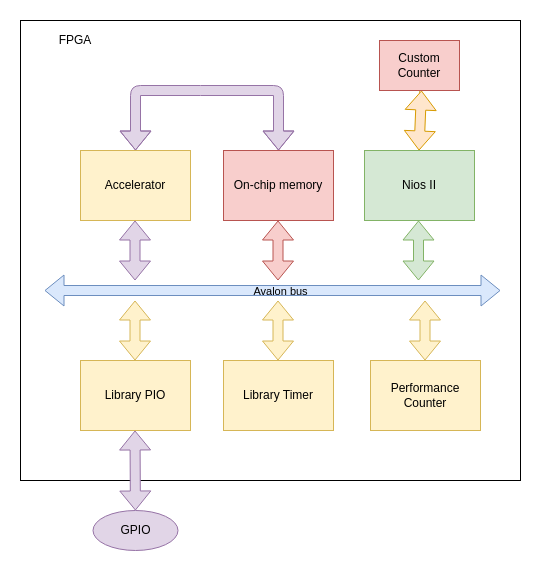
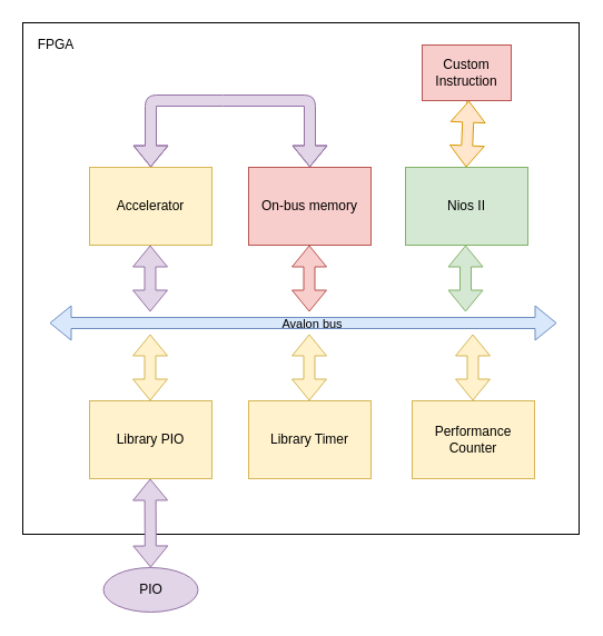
  <mxCell id="0" />
  <mxCell id="1" parent="0" />
  <mxCell id="2" value="" style="rounded=0;whiteSpace=wrap;html=1;align=left;verticalAlign=top;" parent="1" vertex="1"><mxGeometry x="20" y="20" width="500" height="460" as="geometry" /></mxCell>
  <mxCell id="3" value="" style="shape=flexArrow;endArrow=classic;startArrow=classic;html=1;fillColor=#dae8fc;strokeColor=#6c8ebf;" parent="1" edge="1"><mxGeometry width="50" height="50" relative="1" as="geometry"><mxPoint x="500" y="290" as="sourcePoint" /><mxPoint x="44" y="290" as="targetPoint" /></mxGeometry></mxCell>
  <mxCell id="4" value="Avalon bus" style="edgeLabel;html=1;align=center;verticalAlign=middle;resizable=0;points=[];labelBackgroundColor=none;" parent="3" vertex="1" connectable="0"><mxGeometry x="0.116" y="-3" relative="1" as="geometry"><mxPoint x="33" y="3" as="offset" /></mxGeometry></mxCell>
  <mxCell id="5" value="Nios II" style="rounded=0;whiteSpace=wrap;html=1;labelBackgroundColor=none;align=center;fillColor=#d5e8d4;strokeColor=#82b366;" parent="1" vertex="1"><mxGeometry x="364" y="150" width="110" height="70" as="geometry" /></mxCell>
  <mxCell id="6" value="" style="shape=flexArrow;endArrow=classic;startArrow=classic;html=1;entryX=0.5;entryY=1;entryDx=0;entryDy=0;fillColor=#d5e8d4;strokeColor=#82b366;" parent="1" edge="1"><mxGeometry width="50" height="50" relative="1" as="geometry"><mxPoint x="418" y="280" as="sourcePoint" /><mxPoint x="418" y="220" as="targetPoint" /></mxGeometry></mxCell>
- <mxCell id="7" value="On-chip memory" style="rounded=0;whiteSpace=wrap;html=1;labelBackgroundColor=none;align=center;fillColor=#f8cecc;strokeColor=#b85450;" parent="1" vertex="1"><mxGeometry x="223" y="150" width="110" height="70" as="geometry" /></mxCell>
+ <mxCell id="7" value="On-bus memory" style="rounded=0;whiteSpace=wrap;html=1;labelBackgroundColor=none;align=center;fillColor=#f8cecc;strokeColor=#b85450;" parent="1" vertex="1"><mxGeometry x="223" y="150" width="110" height="70" as="geometry" /></mxCell>
  <mxCell id="8" value="" style="shape=flexArrow;endArrow=classic;startArrow=classic;html=1;entryX=0.5;entryY=1;entryDx=0;entryDy=0;fillColor=#f8cecc;strokeColor=#b85450;" parent="1" edge="1"><mxGeometry width="50" height="50" relative="1" as="geometry"><mxPoint x="277.5" y="280" as="sourcePoint" /><mxPoint x="277.5" y="220" as="targetPoint" /></mxGeometry></mxCell>
  <mxCell id="9" value="" style="edgeStyle=orthogonalEdgeStyle;rounded=0;orthogonalLoop=1;jettySize=auto;html=1;fillColor=#fff2cc;strokeColor=#d6b656;endArrow=open;" parent="1" source="10" target="5" edge="1"><mxGeometry relative="1" as="geometry" /></mxCell>
- <mxCell id="10" value="Custom Counter" style="rounded=0;whiteSpace=wrap;html=1;labelBackgroundColor=none;align=center;fillColor=#f8cecc;strokeColor=#b85450;" parent="1" vertex="1"><mxGeometry x="379" y="40" width="80" height="50" as="geometry" /></mxCell>
+ <mxCell id="10" value="Custom Instruction" style="rounded=0;whiteSpace=wrap;html=1;labelBackgroundColor=none;align=center;fillColor=#f8cecc;strokeColor=#b85450;" parent="1" vertex="1"><mxGeometry x="379" y="40" width="80" height="50" as="geometry" /></mxCell>
  <mxCell id="11" value="" style="shape=flexArrow;endArrow=classic;startArrow=classic;html=1;fillColor=#ffe6cc;strokeColor=#d79b00;" parent="1" edge="1"><mxGeometry width="50" height="50" relative="1" as="geometry"><mxPoint x="418.5" y="150" as="sourcePoint" /><mxPoint x="421" y="90" as="targetPoint" /></mxGeometry></mxCell>
  <mxCell id="12" value="Library PIO" style="rounded=0;whiteSpace=wrap;html=1;labelBackgroundColor=none;align=center;fillColor=#fff2cc;strokeColor=#d6b656;" parent="1" vertex="1"><mxGeometry x="80" y="360" width="110" height="70" as="geometry" /></mxCell>
  <mxCell id="13" value="Library Timer" style="rounded=0;whiteSpace=wrap;html=1;labelBackgroundColor=none;align=center;fillColor=#fff2cc;strokeColor=#d6b656;" parent="1" vertex="1"><mxGeometry x="223" y="360" width="110" height="70" as="geometry" /></mxCell>
  <mxCell id="14" value="Performance Counter" style="rounded=0;whiteSpace=wrap;html=1;labelBackgroundColor=none;align=center;fillColor=#fff2cc;strokeColor=#d6b656;" parent="1" vertex="1"><mxGeometry x="370" y="360" width="110" height="70" as="geometry" /></mxCell>
  <mxCell id="15" value="" style="shape=flexArrow;endArrow=classic;startArrow=classic;html=1;entryX=0.5;entryY=1;entryDx=0;entryDy=0;fillColor=#fff2cc;strokeColor=#d6b656;" parent="1" edge="1"><mxGeometry width="50" height="50" relative="1" as="geometry"><mxPoint x="134.5" y="360" as="sourcePoint" /><mxPoint x="134.5" y="300" as="targetPoint" /></mxGeometry></mxCell>
  <mxCell id="16" value="" style="shape=flexArrow;endArrow=classic;startArrow=classic;html=1;entryX=0.5;entryY=1;entryDx=0;entryDy=0;fillColor=#fff2cc;strokeColor=#d6b656;" parent="1" edge="1"><mxGeometry width="50" height="50" relative="1" as="geometry"><mxPoint x="277.5" y="360" as="sourcePoint" /><mxPoint x="277.5" y="300" as="targetPoint" /></mxGeometry></mxCell>
  <mxCell id="17" value="" style="shape=flexArrow;endArrow=classic;startArrow=classic;html=1;entryX=0.5;entryY=1;entryDx=0;entryDy=0;fillColor=#fff2cc;strokeColor=#d6b656;" parent="1" edge="1"><mxGeometry width="50" height="50" relative="1" as="geometry"><mxPoint x="424.5" y="360" as="sourcePoint" /><mxPoint x="424.5" y="300" as="targetPoint" /></mxGeometry></mxCell>
  <mxCell id="18" value="" style="shape=flexArrow;endArrow=classic;startArrow=classic;html=1;entryX=0.5;entryY=1;entryDx=0;entryDy=0;fillColor=#e1d5e7;strokeColor=#9673a6;" parent="1" edge="1"><mxGeometry width="50" height="50" relative="1" as="geometry"><mxPoint x="134.92" y="510" as="sourcePoint" /><mxPoint x="134.5" y="430" as="targetPoint" /></mxGeometry></mxCell>
- <mxCell id="19" value="GPIO" style="ellipse;whiteSpace=wrap;html=1;labelBackgroundColor=none;align=center;fillColor=#e1d5e7;strokeColor=#9673a6;" parent="1" vertex="1"><mxGeometry x="92.5" y="510" width="85" height="40" as="geometry" /></mxCell>
+ <mxCell id="19" value="PIO" style="ellipse;whiteSpace=wrap;html=1;labelBackgroundColor=none;align=center;fillColor=#e1d5e7;strokeColor=#9673a6;" parent="1" vertex="1"><mxGeometry x="92.5" y="510" width="85" height="40" as="geometry" /></mxCell>
  <mxCell id="20" value="Accelerator" style="rounded=0;whiteSpace=wrap;html=1;labelBackgroundColor=none;align=center;fillColor=#fff2cc;strokeColor=#d6b656;" parent="1" vertex="1"><mxGeometry x="80" y="150" width="110" height="70" as="geometry" /></mxCell>
  <mxCell id="21" value="" style="shape=flexArrow;endArrow=classic;startArrow=classic;html=1;entryX=0.5;entryY=1;entryDx=0;entryDy=0;fillColor=#e1d5e7;strokeColor=#9673a6;" parent="1" edge="1"><mxGeometry width="50" height="50" relative="1" as="geometry"><mxPoint x="134.5" y="280" as="sourcePoint" /><mxPoint x="134.5" y="220" as="targetPoint" /></mxGeometry></mxCell>
- <mxCell id="22" value="FPGA" style="text;html=1;strokeColor=none;fillColor=none;align=center;verticalAlign=middle;whiteSpace=wrap;rounded=0;" parent="1" vertex="1"><mxGeometry x="55" y="30" width="40" height="20" as="geometry" /></mxCell>
+ <mxCell id="22" value="FPGA" style="text;html=1;strokeColor=none;fillColor=none;align=center;verticalAlign=middle;whiteSpace=wrap;rounded=0;" parent="1" vertex="1"><mxGeometry x="30" y="30" width="40" height="20" as="geometry" /></mxCell>
  <mxCell id="23" value="" style="shape=flexArrow;endArrow=classic;startArrow=classic;html=1;entryX=0.5;entryY=0;entryDx=0;entryDy=0;fillColor=#e1d5e7;strokeColor=#9673a6;exitX=0.5;exitY=0;exitDx=0;exitDy=0;" parent="1" source="7" target="20" edge="1"><mxGeometry width="50" height="50" relative="1" as="geometry"><mxPoint x="200" y="140" as="sourcePoint" /><mxPoint x="200" y="80" as="targetPoint" /><Array as="points"><mxPoint x="278" y="90" /><mxPoint x="200" y="90" /><mxPoint x="135" y="90" /></Array></mxGeometry></mxCell>
